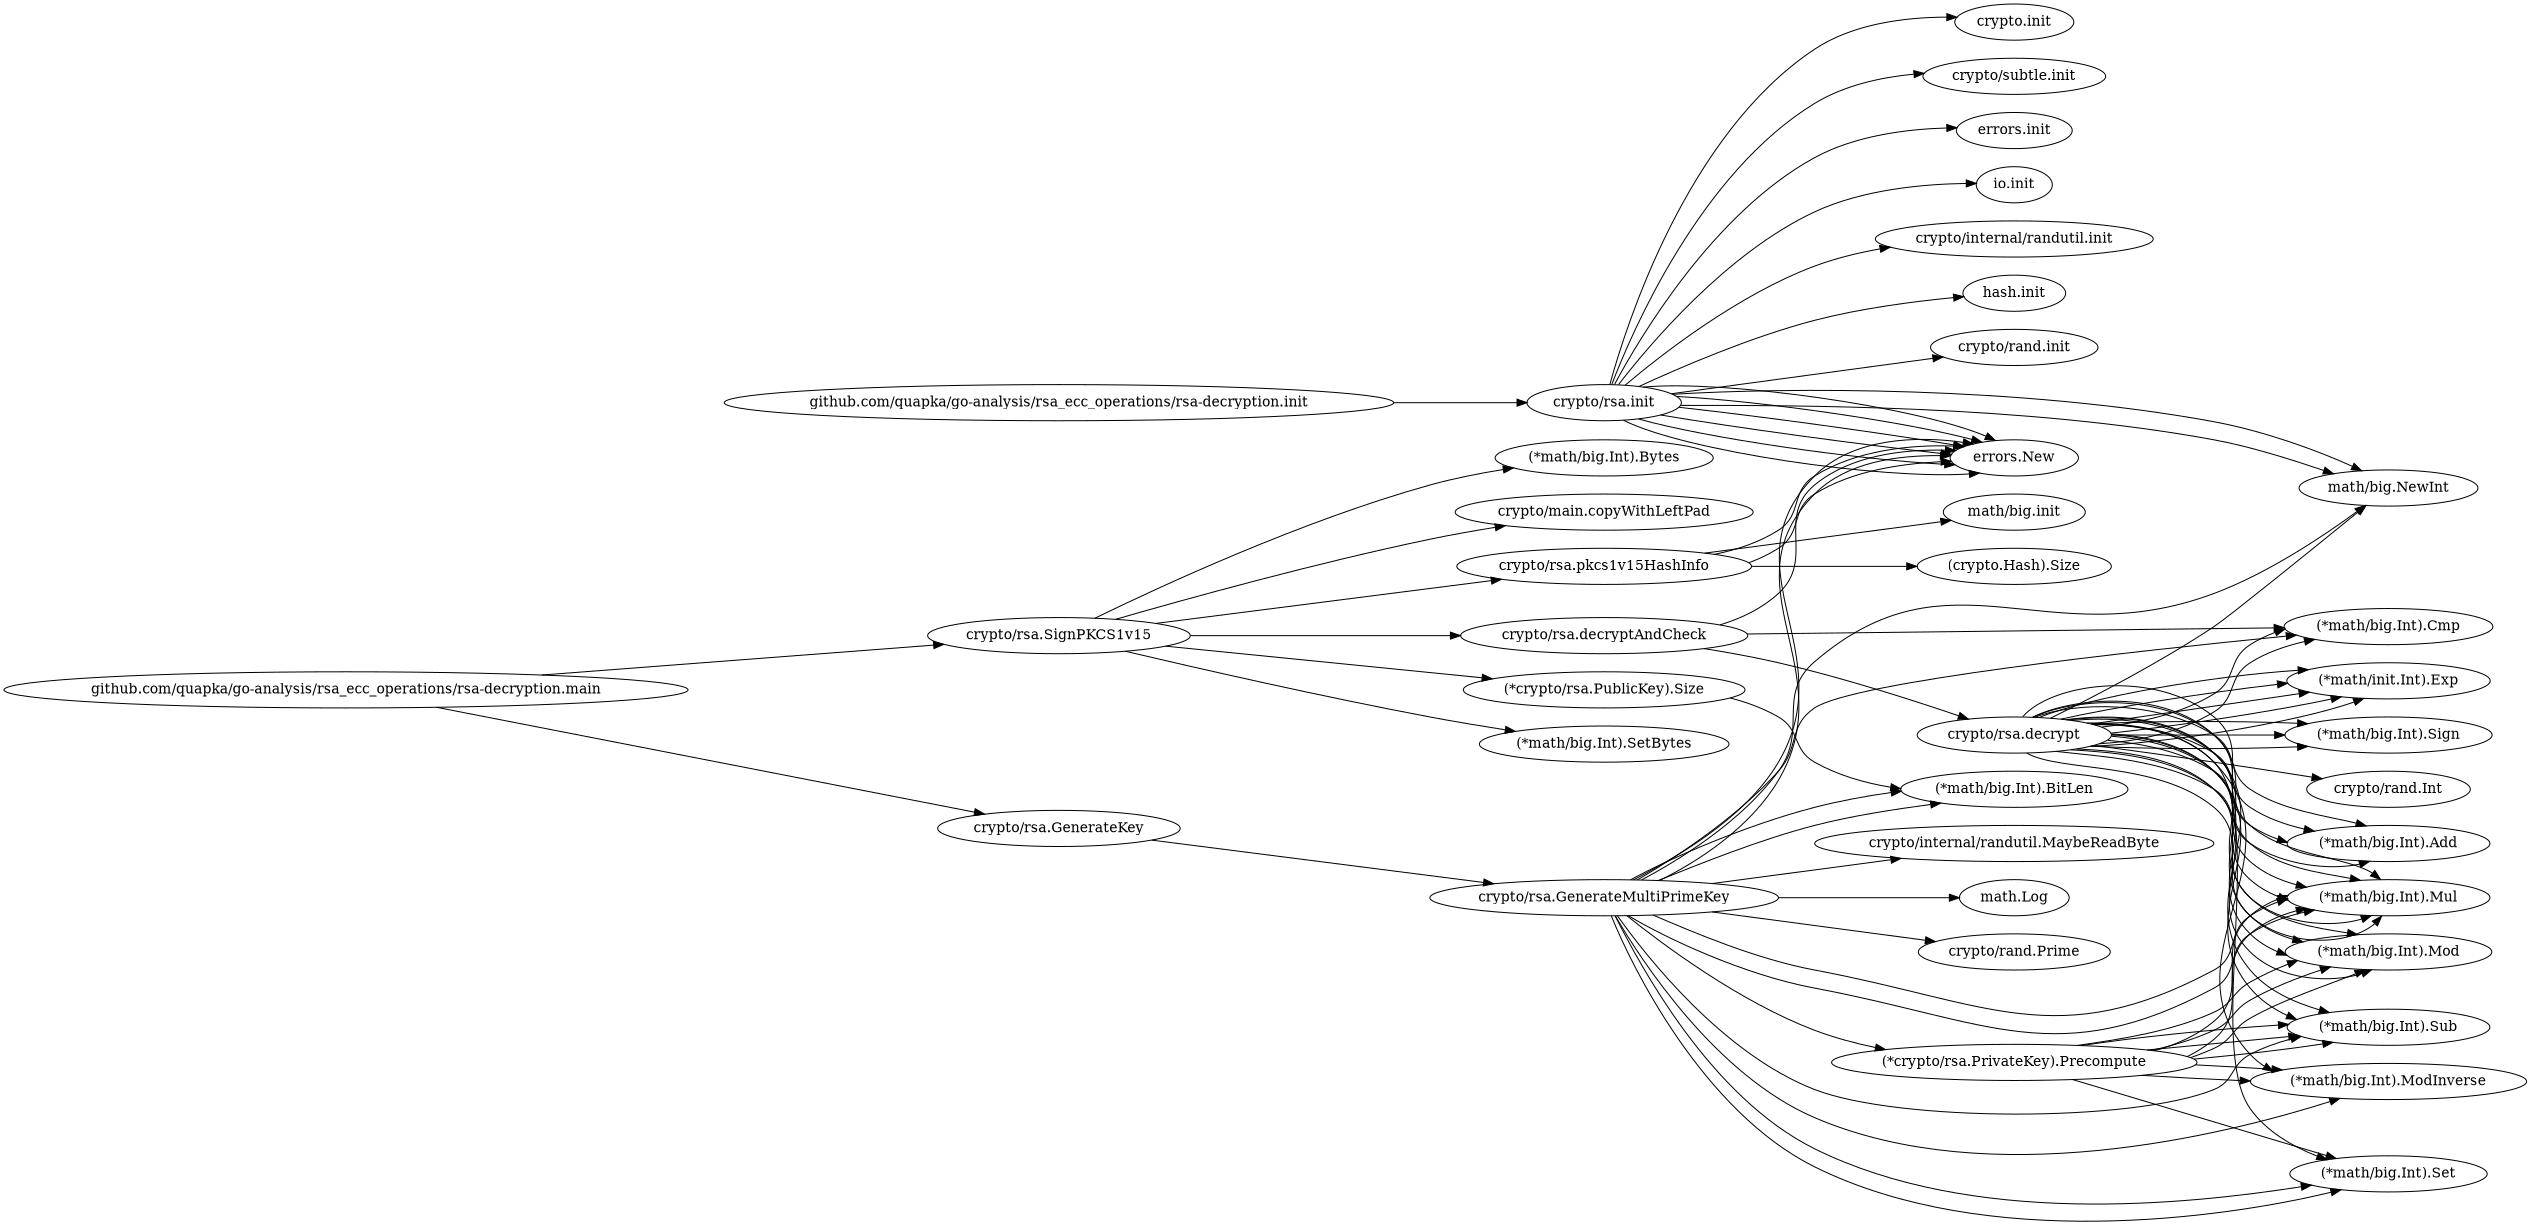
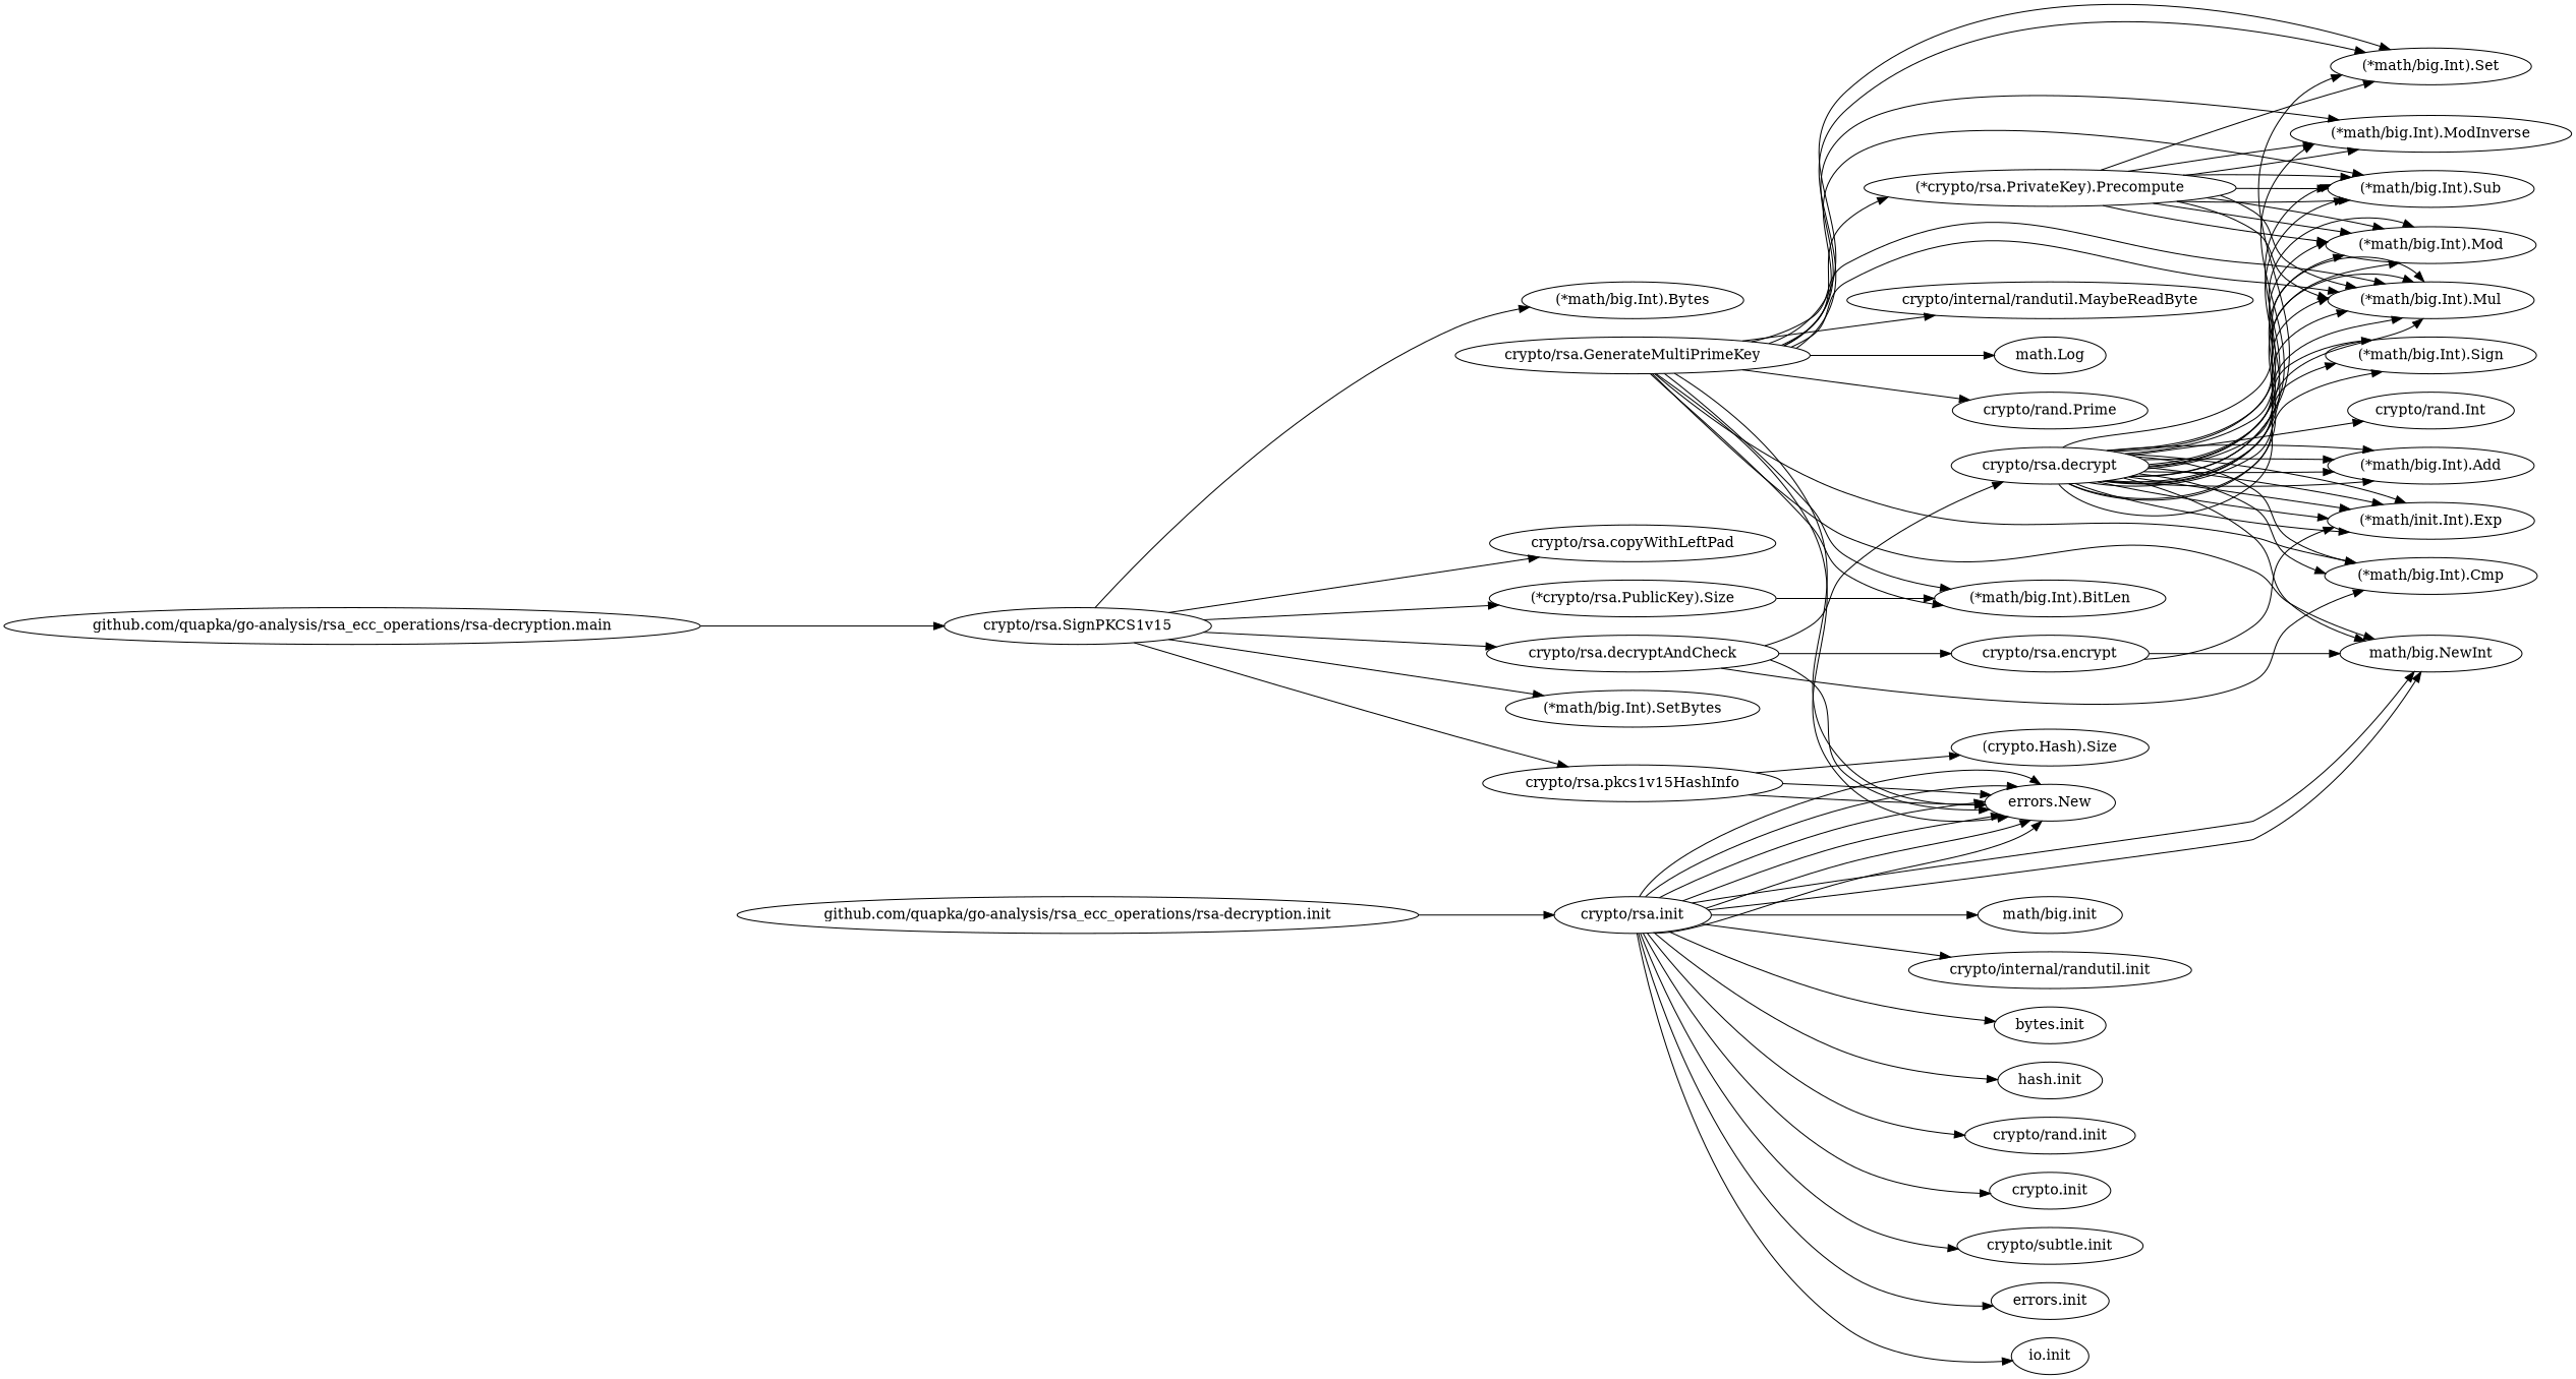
  digraph {
    rankdir=LR
    "crypto/rsa.init"
    "crypto.init"
    "crypto/subtle.init"
    "errors.init"
    "io.init"
    "math/big.init"
    "crypto/internal/randutil.init"
+   "bytes.init"
    "hash.init"
    "crypto/rand.init"
    "math/big.NewInt"
    "errors.New"
+   "crypto/rsa.encrypt"
    n14 [label="(*math/init.Int).Exp"]
    "crypto/rsa.GenerateMultiPrimeKey"
    "crypto/internal/randutil.MaybeReadByte"
    "math.Log"
    "crypto/rand.Prime"
    "(*math/big.Int).BitLen"
    "(*math/big.Int).Set"
    "(*math/big.Int).Cmp"
    "(*math/big.Int).Mul"
    "(*math/big.Int).Sub"
    "(*math/big.Int).ModInverse"
    "(*crypto/rsa.PrivateKey).Precompute"
    "(*math/big.Int).Mod"
-   "crypto/rsa.GenerateKey"
    "github.com/quapka/go-analysis/rsa_ecc_operations/rsa-decryption.main"
    "crypto/rsa.SignPKCS1v15"
    "crypto/rsa.pkcs1v15HashInfo"
    "(*crypto/rsa.PublicKey).Size"
    "(*math/big.Int).SetBytes"
    "crypto/rsa.decryptAndCheck"
    "(*math/big.Int).Bytes"
-   "crypto/rsa.copyWithLeftPad" [label="crypto/main.copyWithLeftPad"]
+   "crypto/rsa.copyWithLeftPad"
    "(crypto.Hash).Size"
    "crypto/rsa.decrypt"
    "(*math/big.Int).Sign"
    "crypto/rand.Int"
    "(*math/big.Int).Add"
    "github.com/quapka/go-analysis/rsa_ecc_operations/rsa-decryption.init"
    "crypto/rsa.init" -> "crypto.init"
    "crypto/rsa.init" -> "crypto/subtle.init"
    "crypto/rsa.init" -> "errors.init"
    "crypto/rsa.init" -> "io.init"
-   "crypto/rsa.pkcs1v15HashInfo" -> "math/big.init"
+   "crypto/rsa.init" -> "math/big.init"
    "crypto/rsa.init" -> "crypto/internal/randutil.init"
+   "crypto/rsa.init" -> "bytes.init"
    "crypto/rsa.init" -> "hash.init"
    "crypto/rsa.init" -> "crypto/rand.init"
    "crypto/rsa.init" -> "math/big.NewInt"
    "crypto/rsa.init" -> "math/big.NewInt"
    "crypto/rsa.init" -> "errors.New"
    "crypto/rsa.init" -> "errors.New"
    "crypto/rsa.init" -> "errors.New"
    "crypto/rsa.init" -> "errors.New"
    "crypto/rsa.init" -> "errors.New"
    "crypto/rsa.init" -> "errors.New"
+   "crypto/rsa.encrypt" -> "math/big.NewInt"
+   "crypto/rsa.encrypt" -> n14
    "crypto/rsa.GenerateMultiPrimeKey" -> "math/big.NewInt"
    "crypto/rsa.GenerateMultiPrimeKey" -> "errors.New"
    "crypto/rsa.GenerateMultiPrimeKey" -> "errors.New"
    "crypto/rsa.GenerateMultiPrimeKey" -> "crypto/internal/randutil.MaybeReadByte"
    "crypto/rsa.GenerateMultiPrimeKey" -> "math.Log"
    "crypto/rsa.GenerateMultiPrimeKey" -> "crypto/rand.Prime"
    "crypto/rsa.GenerateMultiPrimeKey" -> "(*math/big.Int).BitLen"
    "crypto/rsa.GenerateMultiPrimeKey" -> "(*math/big.Int).BitLen"
    "crypto/rsa.GenerateMultiPrimeKey" -> "(*math/big.Int).Set"
    "crypto/rsa.GenerateMultiPrimeKey" -> "(*math/big.Int).Set"
    "crypto/rsa.GenerateMultiPrimeKey" -> "(*math/big.Int).Cmp"
    "crypto/rsa.GenerateMultiPrimeKey" -> "(*math/big.Int).Mul"
    "crypto/rsa.GenerateMultiPrimeKey" -> "(*math/big.Int).Mul"
    "crypto/rsa.GenerateMultiPrimeKey" -> "(*math/big.Int).Sub"
    "crypto/rsa.GenerateMultiPrimeKey" -> "(*math/big.Int).ModInverse"
    "crypto/rsa.GenerateMultiPrimeKey" -> "(*crypto/rsa.PrivateKey).Precompute"
    "(*crypto/rsa.PrivateKey).Precompute" -> "(*math/big.Int).Set"
    "(*crypto/rsa.PrivateKey).Precompute" -> "(*math/big.Int).Mul"
    "(*crypto/rsa.PrivateKey).Precompute" -> "(*math/big.Int).Mul"
    "(*crypto/rsa.PrivateKey).Precompute" -> "(*math/big.Int).Sub"
    "(*crypto/rsa.PrivateKey).Precompute" -> "(*math/big.Int).Sub"
    "(*crypto/rsa.PrivateKey).Precompute" -> "(*math/big.Int).Sub"
    "(*crypto/rsa.PrivateKey).Precompute" -> "(*math/big.Int).ModInverse"
    "(*crypto/rsa.PrivateKey).Precompute" -> "(*math/big.Int).ModInverse"
    "(*crypto/rsa.PrivateKey).Precompute" -> "(*math/big.Int).Mod"
    "(*crypto/rsa.PrivateKey).Precompute" -> "(*math/big.Int).Mod"
    "(*crypto/rsa.PrivateKey).Precompute" -> "(*math/big.Int).Mod"
-   "crypto/rsa.GenerateKey" -> "crypto/rsa.GenerateMultiPrimeKey"
-   "github.com/quapka/go-analysis/rsa_ecc_operations/rsa-decryption.main" -> "crypto/rsa.GenerateKey"
    "github.com/quapka/go-analysis/rsa_ecc_operations/rsa-decryption.main" -> "crypto/rsa.SignPKCS1v15"
    "crypto/rsa.SignPKCS1v15" -> "crypto/rsa.pkcs1v15HashInfo"
    "crypto/rsa.SignPKCS1v15" -> "(*crypto/rsa.PublicKey).Size"
    "crypto/rsa.SignPKCS1v15" -> "(*math/big.Int).SetBytes"
    "crypto/rsa.SignPKCS1v15" -> "crypto/rsa.decryptAndCheck"
    "crypto/rsa.SignPKCS1v15" -> "(*math/big.Int).Bytes"
    "crypto/rsa.SignPKCS1v15" -> "crypto/rsa.copyWithLeftPad"
    "crypto/rsa.pkcs1v15HashInfo" -> "errors.New"
    "crypto/rsa.pkcs1v15HashInfo" -> "errors.New"
    "crypto/rsa.pkcs1v15HashInfo" -> "(crypto.Hash).Size"
    "(*crypto/rsa.PublicKey).Size" -> "(*math/big.Int).BitLen"
    "crypto/rsa.decryptAndCheck" -> "errors.New"
+   "crypto/rsa.decryptAndCheck" -> "crypto/rsa.encrypt"
    "crypto/rsa.decryptAndCheck" -> "(*math/big.Int).Cmp"
    "crypto/rsa.decryptAndCheck" -> "crypto/rsa.decrypt"
    "crypto/rsa.decrypt" -> "math/big.NewInt"
    "crypto/rsa.decrypt" -> n14
    "crypto/rsa.decrypt" -> n14
    "crypto/rsa.decrypt" -> n14
    "crypto/rsa.decrypt" -> n14
    "crypto/rsa.decrypt" -> n14
    "crypto/rsa.decrypt" -> "(*math/big.Int).Set"
    "crypto/rsa.decrypt" -> "(*math/big.Int).Cmp"
    "crypto/rsa.decrypt" -> "(*math/big.Int).Cmp"
    "crypto/rsa.decrypt" -> "(*math/big.Int).Mul"
    "crypto/rsa.decrypt" -> "(*math/big.Int).Mul"
    "crypto/rsa.decrypt" -> "(*math/big.Int).Mul"
    "crypto/rsa.decrypt" -> "(*math/big.Int).Mul"
    "crypto/rsa.decrypt" -> "(*math/big.Int).Mul"
    "crypto/rsa.decrypt" -> "(*math/big.Int).Mul"
    "crypto/rsa.decrypt" -> "(*math/big.Int).Sub"
    "crypto/rsa.decrypt" -> "(*math/big.Int).Sub"
    "crypto/rsa.decrypt" -> "(*math/big.Int).ModInverse"
    "crypto/rsa.decrypt" -> "(*math/big.Int).Mod"
    "crypto/rsa.decrypt" -> "(*math/big.Int).Mod"
    "crypto/rsa.decrypt" -> "(*math/big.Int).Mod"
    "crypto/rsa.decrypt" -> "(*math/big.Int).Mod"
    "crypto/rsa.decrypt" -> "(*math/big.Int).Sign"
    "crypto/rsa.decrypt" -> "(*math/big.Int).Sign"
    "crypto/rsa.decrypt" -> "(*math/big.Int).Sign"
    "crypto/rsa.decrypt" -> "crypto/rand.Int"
    "crypto/rsa.decrypt" -> "(*math/big.Int).Add"
    "crypto/rsa.decrypt" -> "(*math/big.Int).Add"
    "crypto/rsa.decrypt" -> "(*math/big.Int).Add"
    "crypto/rsa.decrypt" -> "(*math/big.Int).Add"
    "github.com/quapka/go-analysis/rsa_ecc_operations/rsa-decryption.init" -> "crypto/rsa.init"
  }
